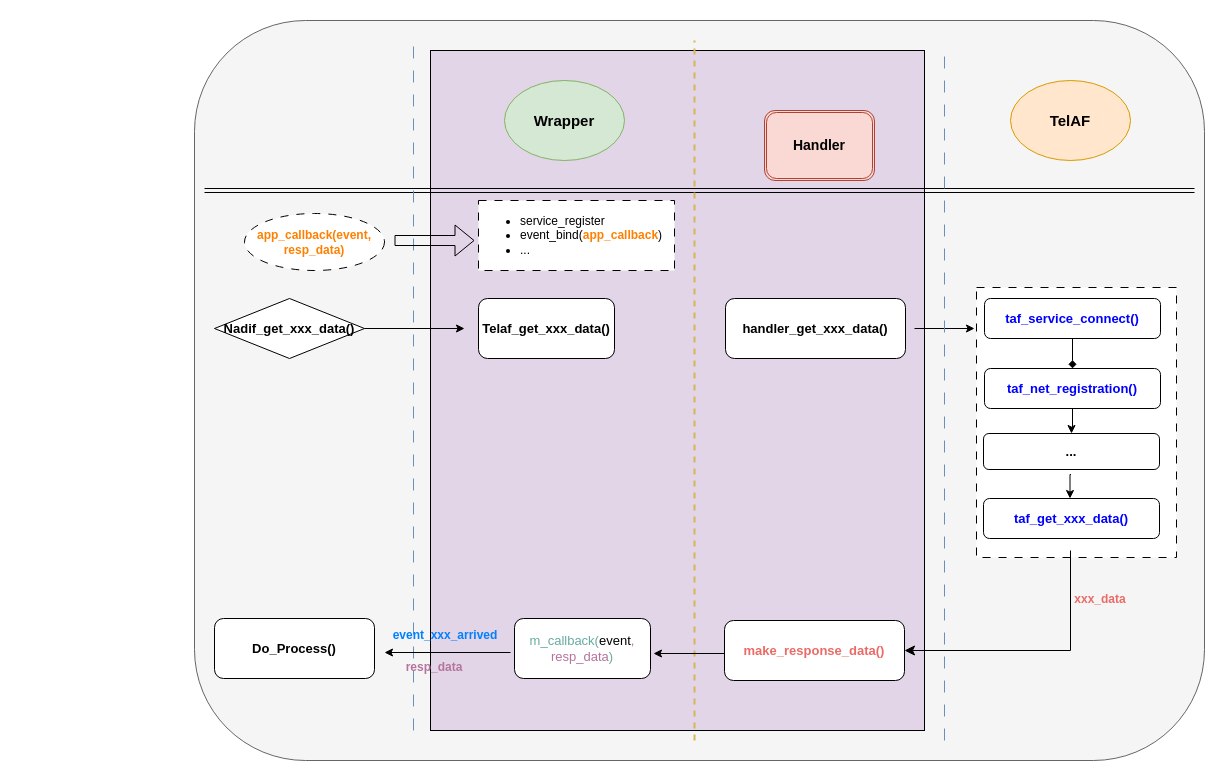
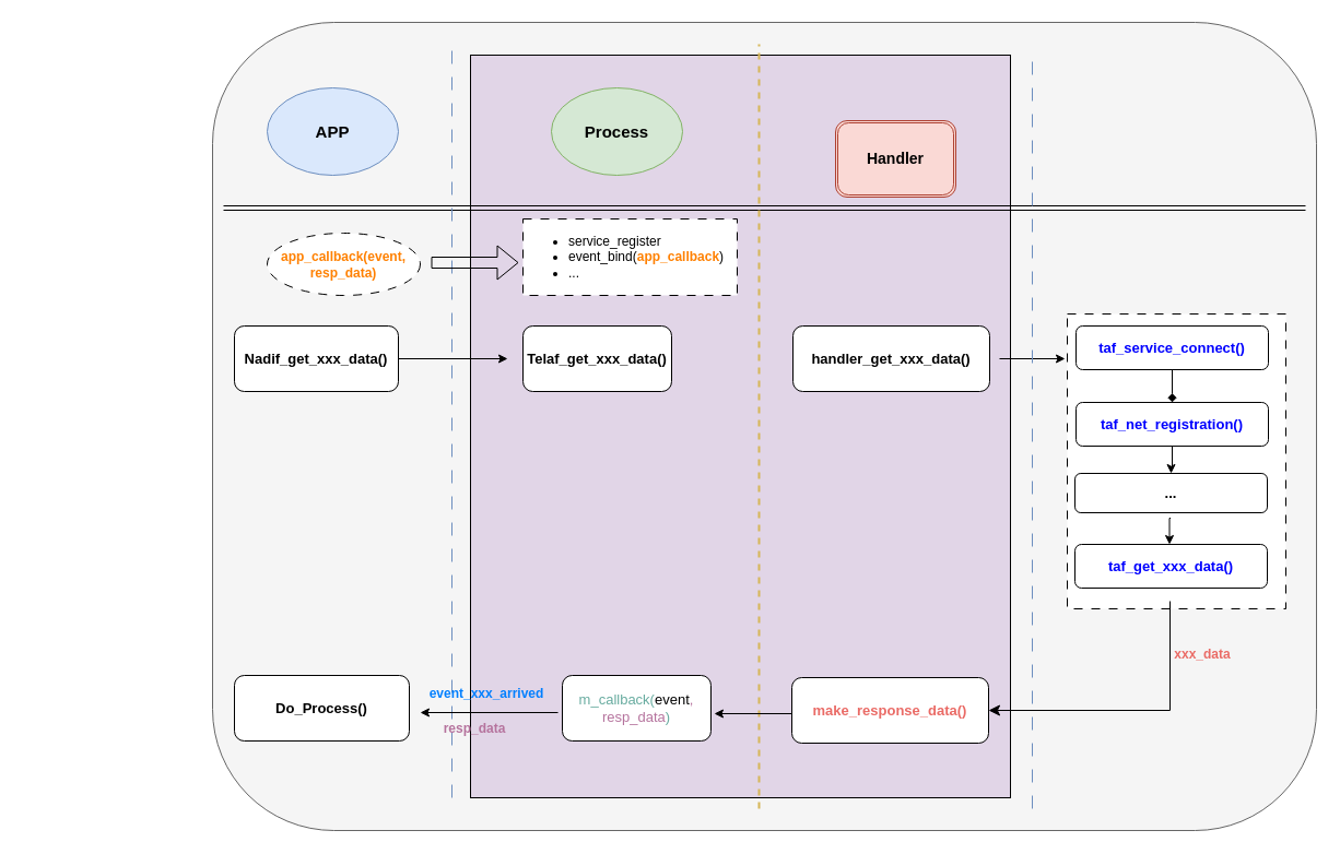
  <mxCell id="0" />
  <mxCell id="1" parent="0" />
  <mxCell id="2" value="" style="rounded=1;whiteSpace=wrap;html=1;fillColor=#f5f5f5;fontColor=#333333;strokeColor=#666666;" vertex="1" parent="1"><mxGeometry x="194" y="20" width="1010" height="740" as="geometry" /></mxCell>
  <mxCell id="3" value="" style="rounded=0;whiteSpace=wrap;html=1;fillColor=#E1D5E7;" vertex="1" parent="1"><mxGeometry x="430" y="50" width="494" height="680" as="geometry" /></mxCell>
  <mxCell id="4" value="" style="rounded=0;whiteSpace=wrap;html=1;dashed=1;dashPattern=8 8;" parent="1" vertex="1"><mxGeometry x="976" y="287" width="200" height="270" as="geometry" /></mxCell>
  <mxCell id="5" value="" style="shape=link;html=1;rounded=0;" parent="1" edge="1"><mxGeometry width="100" relative="1" as="geometry"><mxPoint x="204" y="190" as="sourcePoint" /><mxPoint x="1194" y="190" as="targetPoint" /></mxGeometry></mxCell>
  <mxCell id="6" value="" style="endArrow=none;dashed=1;html=1;rounded=0;fillColor=#dae8fc;strokeColor=#6c8ebf;strokeWidth=1;dashPattern=12 12;" parent="1" edge="1"><mxGeometry width="50" height="50" relative="1" as="geometry"><mxPoint x="413" y="730" as="sourcePoint" /><mxPoint x="413" y="40" as="targetPoint" /></mxGeometry></mxCell>
  <mxCell id="7" value="" style="endArrow=none;dashed=1;html=1;rounded=0;fillColor=#fff2cc;strokeColor=#d6b656;strokeWidth=2;exitX=0.5;exitY=0;exitDx=0;exitDy=0;" parent="1" edge="1"><mxGeometry width="50" height="50" relative="1" as="geometry"><mxPoint x="694" y="618" as="sourcePoint" /><mxPoint x="694" y="40" as="targetPoint" /></mxGeometry></mxCell>
- <mxCell id="9" value="&lt;font style=&quot;font-size: 15px;&quot;&gt;&lt;b&gt;Wrapper&lt;/b&gt;&lt;/font&gt;" style="ellipse;whiteSpace=wrap;html=1;fillColor=#d5e8d4;strokeColor=#82b366;" parent="1" vertex="1"><mxGeometry x="504" y="80" width="120" height="80" as="geometry" /></mxCell>
- <mxCell id="10" value="&lt;font style=&quot;font-size: 15px;&quot;&gt;&lt;b&gt;TelAF&lt;/b&gt;&lt;/font&gt;" style="ellipse;whiteSpace=wrap;html=1;fillColor=#ffe6cc;strokeColor=#d79b00;" parent="1" vertex="1"><mxGeometry x="1010" y="80" width="120" height="80" as="geometry" /></mxCell>
- <mxCell id="11" value="&lt;font style=&quot;font-size: 13px;&quot;&gt;&lt;b&gt;Nadif_get_xxx_data()&lt;/b&gt;&lt;/font&gt;" style="rhombus;whiteSpace=wrap;html=1;" parent="1" vertex="1"><mxGeometry x="214" y="298" width="150" height="60" as="geometry" /></mxCell>
+ <mxCell id="8" value="&lt;b&gt;&lt;font style=&quot;font-size: 15px;&quot;&gt;APP&lt;/font&gt;&lt;/b&gt;" style="ellipse;whiteSpace=wrap;html=1;fillColor=#dae8fc;strokeColor=#6c8ebf;" parent="1" vertex="1"><mxGeometry x="244" y="80" width="120" height="80" as="geometry" /></mxCell>
+ <mxCell id="9" value="&lt;font style=&quot;font-size: 15px;&quot;&gt;&lt;b&gt;Process&lt;/b&gt;&lt;/font&gt;" style="ellipse;whiteSpace=wrap;html=1;fillColor=#d5e8d4;strokeColor=#82b366;" parent="1" vertex="1"><mxGeometry x="504" y="80" width="120" height="80" as="geometry" /></mxCell>
+ <mxCell id="11" value="&lt;font style=&quot;font-size: 13px;&quot;&gt;&lt;b&gt;Nadif_get_xxx_data()&lt;/b&gt;&lt;/font&gt;" style="rounded=1;whiteSpace=wrap;html=1;" parent="1" vertex="1"><mxGeometry x="214" y="298" width="150" height="60" as="geometry" /></mxCell>
  <mxCell id="12" value="" style="endArrow=classic;html=1;rounded=0;exitX=1;exitY=0.5;exitDx=0;exitDy=0;" parent="1" source="11" edge="1"><mxGeometry width="50" height="50" relative="1" as="geometry"><mxPoint x="574" y="478" as="sourcePoint" /><mxPoint x="464" y="328" as="targetPoint" /></mxGeometry></mxCell>
  <mxCell id="13" value="&lt;font style=&quot;font-size: 13px;&quot;&gt;&lt;b&gt;Telaf_get_xxx_data()&lt;/b&gt;&lt;/font&gt;" style="rounded=1;whiteSpace=wrap;html=1;" parent="1" vertex="1"><mxGeometry x="478" y="298" width="136" height="60" as="geometry" /></mxCell>
  <mxCell id="14" value="" style="endArrow=classic;html=1;rounded=0;" parent="1" edge="1"><mxGeometry width="50" height="50" relative="1" as="geometry"><mxPoint x="914" y="328" as="sourcePoint" /><mxPoint x="974" y="328" as="targetPoint" /></mxGeometry></mxCell>
  <mxCell id="15" value="" style="edgeStyle=orthogonalEdgeStyle;rounded=0;orthogonalLoop=1;jettySize=auto;html=1;endArrow=diamond;" parent="1" source="16" target="18" edge="1"><mxGeometry relative="1" as="geometry" /></mxCell>
  <mxCell id="16" value="&lt;font style=&quot;font-size: 13px;&quot; color=&quot;#0000ff&quot;&gt;&lt;b&gt;taf_service_connect()&lt;/b&gt;&lt;/font&gt;" style="rounded=1;whiteSpace=wrap;html=1;" parent="1" vertex="1"><mxGeometry x="984" y="298" width="176" height="40" as="geometry" /></mxCell>
  <mxCell id="17" value="" style="edgeStyle=orthogonalEdgeStyle;rounded=0;orthogonalLoop=1;jettySize=auto;html=1;" parent="1" source="18" target="19" edge="1"><mxGeometry relative="1" as="geometry" /></mxCell>
  <mxCell id="18" value="&lt;font style=&quot;font-size: 13px;&quot; color=&quot;#0000ff&quot;&gt;&lt;b&gt;taf_net_registration()&lt;/b&gt;&lt;/font&gt;" style="rounded=1;whiteSpace=wrap;html=1;" parent="1" vertex="1"><mxGeometry x="984" y="368" width="176" height="40" as="geometry" /></mxCell>
  <mxCell id="19" value="&lt;font style=&quot;font-size: 13px;&quot;&gt;&lt;b&gt;...&lt;/b&gt;&lt;/font&gt;" style="rounded=1;whiteSpace=wrap;html=1;" parent="1" vertex="1"><mxGeometry x="983" y="433" width="176" height="36" as="geometry" /></mxCell>
  <mxCell id="20" value="&lt;font style=&quot;font-size: 13px;&quot; color=&quot;#0000ff&quot;&gt;&lt;b&gt;taf_get_xxx_data()&lt;/b&gt;&lt;/font&gt;" style="rounded=1;whiteSpace=wrap;html=1;" parent="1" vertex="1"><mxGeometry x="983" y="498" width="176" height="40" as="geometry" /></mxCell>
  <mxCell id="21" value="" style="edgeStyle=orthogonalEdgeStyle;rounded=0;orthogonalLoop=1;jettySize=auto;html=1;" parent="1" edge="1"><mxGeometry relative="1" as="geometry"><mxPoint x="1070.5" y="474" as="sourcePoint" /><mxPoint x="1069.5" y="498" as="targetPoint" /></mxGeometry></mxCell>
  <mxCell id="22" value="&lt;font color=&quot;#ea6b66&quot;&gt;&lt;b&gt;xxx_data&lt;/b&gt;&lt;/font&gt;" style="text;html=1;strokeColor=none;fillColor=none;align=center;verticalAlign=middle;whiteSpace=wrap;rounded=0;" parent="1" vertex="1"><mxGeometry x="1070" y="584" width="60" height="30" as="geometry" /></mxCell>
  <mxCell id="23" value="&lt;font style=&quot;font-size: 13px;&quot; color=&quot;#ea6b66&quot;&gt;&lt;b&gt;make_response_data()&lt;/b&gt;&lt;/font&gt;" style="rounded=1;whiteSpace=wrap;html=1;" parent="1" vertex="1"><mxGeometry x="724" y="620" width="180" height="60" as="geometry" /></mxCell>
  <mxCell id="24" value="" style="endArrow=none;dashed=1;html=1;rounded=0;fillColor=#fff2cc;strokeColor=#d6b656;strokeWidth=2;entryX=1;entryY=1;entryDx=0;entryDy=0;" parent="1" edge="1"><mxGeometry width="50" height="50" relative="1" as="geometry"><mxPoint x="694" y="740" as="sourcePoint" /><mxPoint x="694" y="623" as="targetPoint" /></mxGeometry></mxCell>
  <mxCell id="25" value="&lt;font style=&quot;font-size: 13px;&quot;&gt;&lt;b&gt;Do_Process()&lt;/b&gt;&lt;/font&gt;" style="rounded=1;whiteSpace=wrap;html=1;" parent="1" vertex="1"><mxGeometry x="214" y="618" width="160" height="60" as="geometry" /></mxCell>
  <mxCell id="26" value="" style="endArrow=classic;html=1;rounded=0;" parent="1" edge="1"><mxGeometry width="50" height="50" relative="1" as="geometry"><mxPoint x="510" y="652" as="sourcePoint" /><mxPoint x="384" y="652" as="targetPoint" /></mxGeometry></mxCell>
  <mxCell id="27" value="&lt;div&gt;&lt;font color=&quot;#007fff&quot;&gt;&lt;b&gt;event_xxx_arrived&lt;/b&gt;&lt;/font&gt;&lt;/div&gt;" style="text;html=1;strokeColor=none;fillColor=none;align=center;verticalAlign=middle;whiteSpace=wrap;rounded=0;" parent="1" vertex="1"><mxGeometry x="415" y="620" width="60" height="30" as="geometry" /></mxCell>
  <mxCell id="28" value="&lt;div align=&quot;left&quot;&gt;&lt;ul&gt;&lt;li&gt;service_register&lt;/li&gt;&lt;li&gt;&lt;div&gt;event_bind(&lt;b&gt;&lt;font color=&quot;#ff8000&quot;&gt;app_callback&lt;/font&gt;&lt;/b&gt;)&lt;/div&gt;&lt;/li&gt;&lt;li&gt;...&lt;br&gt;&lt;/li&gt;&lt;/ul&gt;&lt;/div&gt;" style="rounded=0;whiteSpace=wrap;html=1;align=left;dashed=1;dashPattern=8 8;" parent="1" vertex="1"><mxGeometry x="478" y="200" width="196" height="70" as="geometry" /></mxCell>
  <mxCell id="29" value="" style="shape=flexArrow;endArrow=classic;html=1;rounded=0;" parent="1" edge="1"><mxGeometry width="50" height="50" relative="1" as="geometry"><mxPoint x="394" y="240" as="sourcePoint" /><mxPoint x="474" y="240" as="targetPoint" /></mxGeometry></mxCell>
  <mxCell id="30" value="&lt;b&gt;&lt;font color=&quot;#ff8000&quot;&gt;app_callback(event, resp_data)&lt;/font&gt;&lt;/b&gt;" style="ellipse;whiteSpace=wrap;html=1;dashed=1;dashPattern=8 8;" parent="1" vertex="1"><mxGeometry x="244" y="213" width="140" height="57" as="geometry" /></mxCell>
  <mxCell id="31" value="" style="text;html=1;align=center;verticalAlign=middle;resizable=0;points=[];autosize=1;" parent="1" vertex="1"><mxGeometry x="1159" y="543" width="40" height="30" as="geometry" /></mxCell>
  <mxCell id="32" value="" style="endArrow=classic;html=1;rounded=0;" parent="1" edge="1"><mxGeometry width="50" height="50" relative="1" as="geometry"><mxPoint x="724" y="653" as="sourcePoint" /><mxPoint x="653" y="653" as="targetPoint" /></mxGeometry></mxCell>
  <mxCell id="33" value="" style="text;html=1;align=center;verticalAlign=middle;resizable=0;points=[];autosize=1;" parent="1" vertex="1"><mxGeometry x="20" y="436" width="40" height="30" as="geometry" /></mxCell>
  <mxCell id="34" value="&lt;div style=&quot;font-size: 13px;&quot;&gt;&lt;font style=&quot;font-size: 13px;&quot; color=&quot;#67ab9f&quot;&gt;m_callback(&lt;/font&gt;&lt;font style=&quot;font-size: 13px;&quot;&gt;event&lt;font style=&quot;font-size: 13px;&quot; color=&quot;#b5739d&quot;&gt;,&lt;/font&gt;&lt;/font&gt;&lt;/div&gt;&lt;div style=&quot;font-size: 13px;&quot;&gt;&lt;font style=&quot;font-size: 13px;&quot; color=&quot;#b5739d&quot;&gt;resp_data&lt;/font&gt;&lt;font style=&quot;font-size: 13px;&quot; color=&quot;#67ab9f&quot;&gt;)&lt;/font&gt;&lt;/div&gt;" style="rounded=1;whiteSpace=wrap;html=1;" vertex="1" parent="1"><mxGeometry x="514" y="618" width="136" height="60" as="geometry" /></mxCell>
  <mxCell id="35" value="&lt;font color=&quot;#b5739d&quot;&gt;&lt;b&gt;resp_data&lt;/b&gt;&lt;/font&gt;" style="text;html=1;strokeColor=none;fillColor=none;align=center;verticalAlign=middle;whiteSpace=wrap;rounded=0;" parent="1" vertex="1"><mxGeometry x="404" y="652" width="60" height="30" as="geometry" /></mxCell>
  <mxCell id="36" value="" style="endArrow=none;dashed=1;html=1;rounded=0;fillColor=#dae8fc;strokeColor=#6c8ebf;strokeWidth=1;dashPattern=12 12;" edge="1" parent="1"><mxGeometry width="50" height="50" relative="1" as="geometry"><mxPoint x="944" y="740" as="sourcePoint" /><mxPoint x="944" y="50" as="targetPoint" /></mxGeometry></mxCell>
  <mxCell id="37" value="" style="edgeStyle=segmentEdgeStyle;endArrow=classic;html=1;curved=0;rounded=0;endSize=8;startSize=8;entryX=1;entryY=0.5;entryDx=0;entryDy=0;" edge="1" parent="1" target="23"><mxGeometry width="50" height="50" relative="1" as="geometry"><mxPoint x="1070" y="550" as="sourcePoint" /><mxPoint x="914" y="650" as="targetPoint" /><Array as="points"><mxPoint x="1070" y="650" /></Array></mxGeometry></mxCell>
  <mxCell id="38" value="&lt;b&gt;&lt;font style=&quot;font-size: 14px;&quot;&gt;Handler&lt;/font&gt;&lt;/b&gt;" style="shape=ext;double=1;rounded=1;whiteSpace=wrap;html=1;fillColor=#fad9d5;strokeColor=#ae4132;" vertex="1" parent="1"><mxGeometry x="764" y="110" width="110" height="70" as="geometry" /></mxCell>
  <mxCell id="39" value="&lt;font style=&quot;font-size: 13px;&quot;&gt;&lt;b&gt;handler_get_xxx_data()&lt;/b&gt;&lt;/font&gt;" style="rounded=1;whiteSpace=wrap;html=1;" vertex="1" parent="1"><mxGeometry x="725" y="298" width="180" height="60" as="geometry" /></mxCell>
